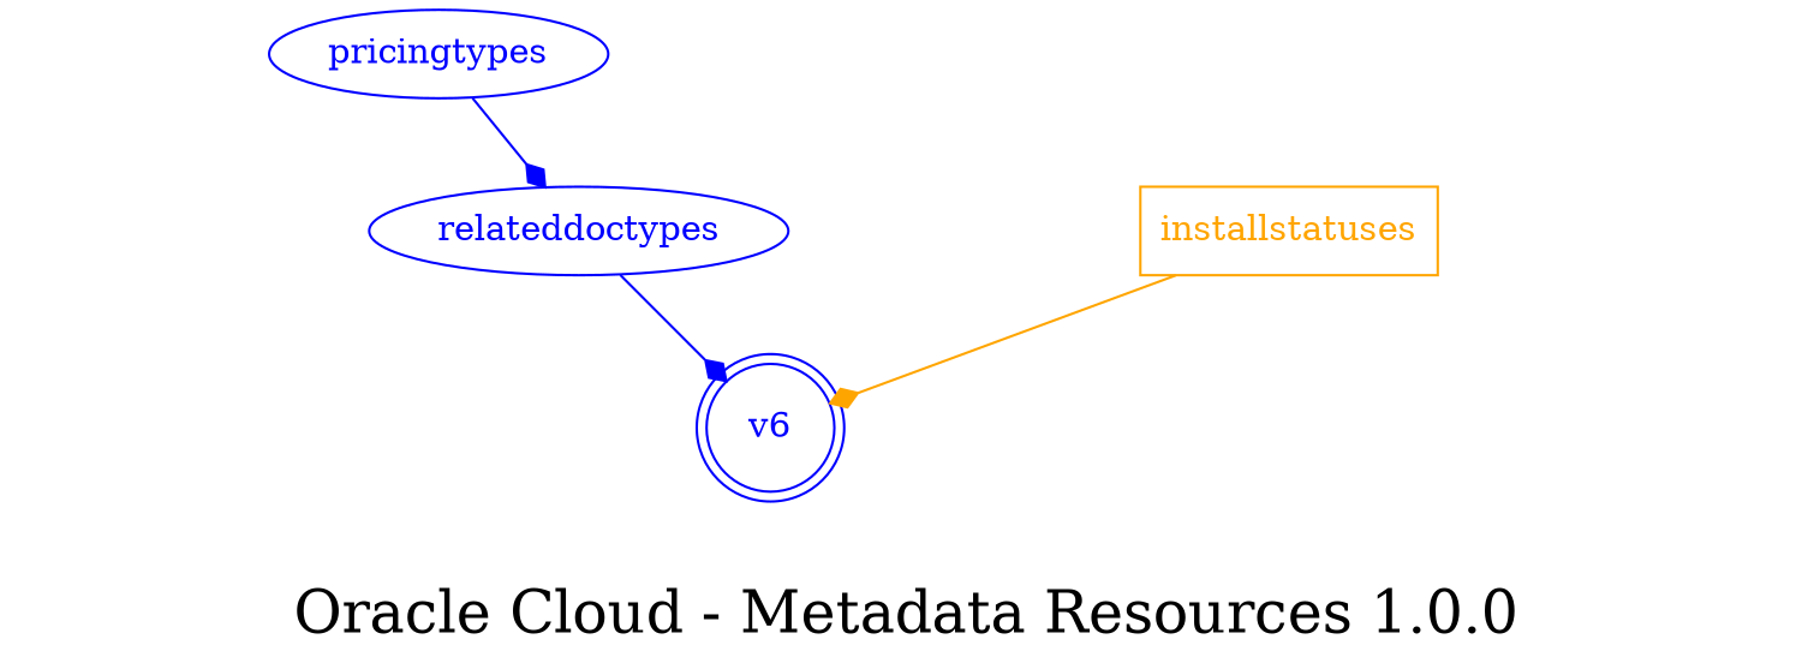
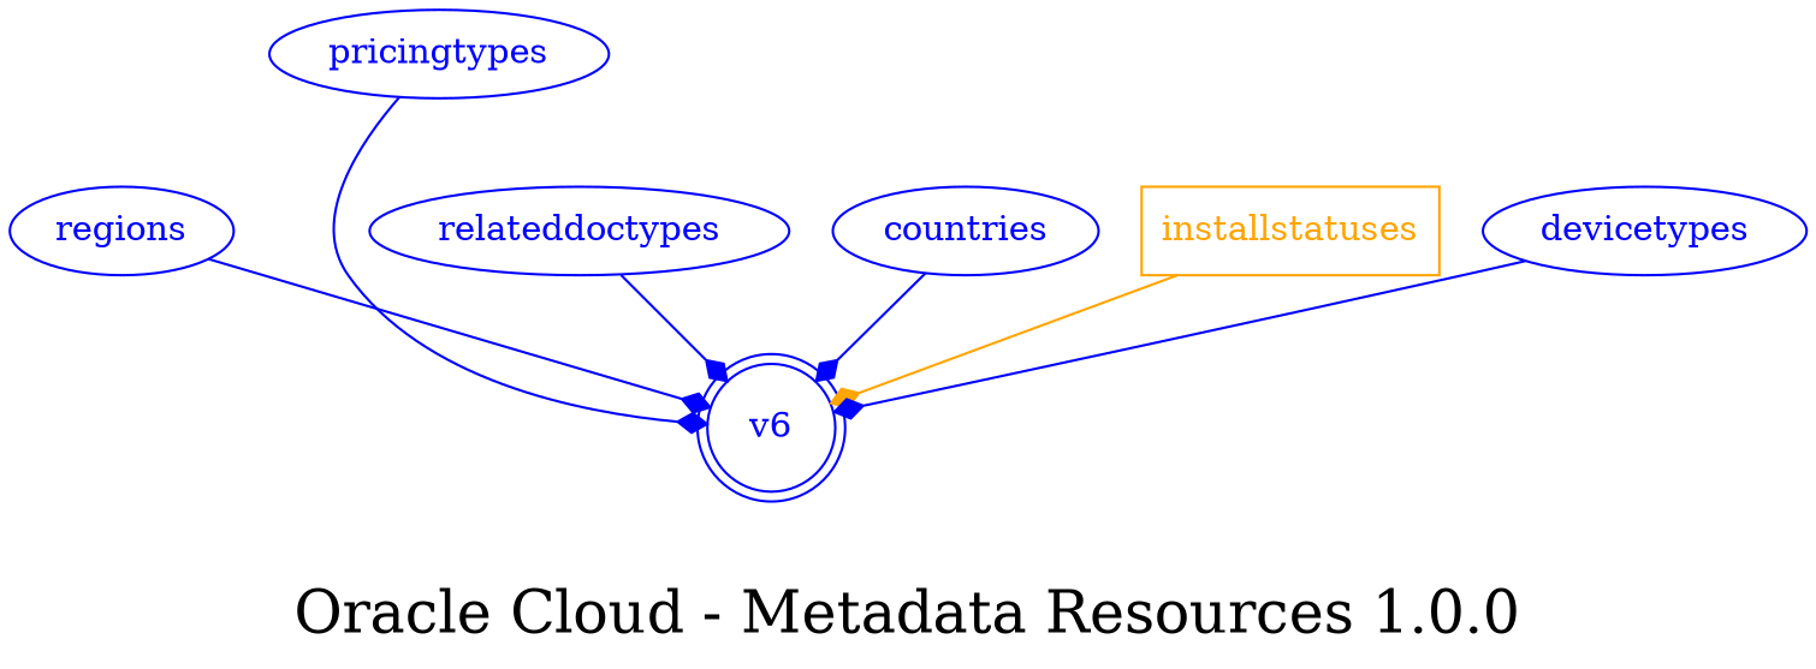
  digraph {
    fontsize=24
    label="Oracle Cloud - Metadata Resources 1.0.0"
    splines=true
    node [color=blue fontcolor=blue shape=ellipse]
    edge [arrowhead=diamond arrowtail=none color=blue fontcolor=blue]
    n1 [label=v6 shape=doublecircle]
+   regions
    relateddoctypes
+   countries
    pricingtypes
    installstatuses [color=orange fontcolor=orange shape=box]
+   devicetypes
+   regions -> n1
    relateddoctypes -> n1
-   pricingtypes -> relateddoctypes
+   countries -> n1
+   pricingtypes -> n1
    installstatuses -> n1 [color=orange fontcolor=orange]
+   devicetypes -> n1
  }
